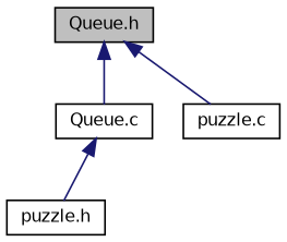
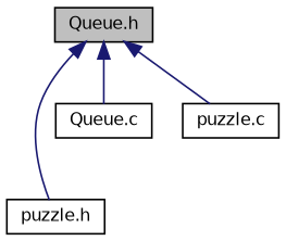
  digraph {
    node [color=black fillcolor=white fontname=Helvetica fontsize=10 shape=record style=filled]
    edge [color=midnightblue dir=back fontname=Helvetica fontsize=10 labelfontname=Helvetica labelfontsize=10 style=solid]
    n1 [fillcolor=grey75 fontcolor=black height=0.2 label="Queue.h" width=0.4]
    n2 [height=0.2 label="puzzle.h" width=0.4]
    n3 [height=0.2 label="Queue.c" width=0.4]
    n4 [height=0.2 label="puzzle.c" width=0.4]
-   n3 -> n2
+   n1 -> n2
    n1 -> n3
    n1 -> n4
  }
